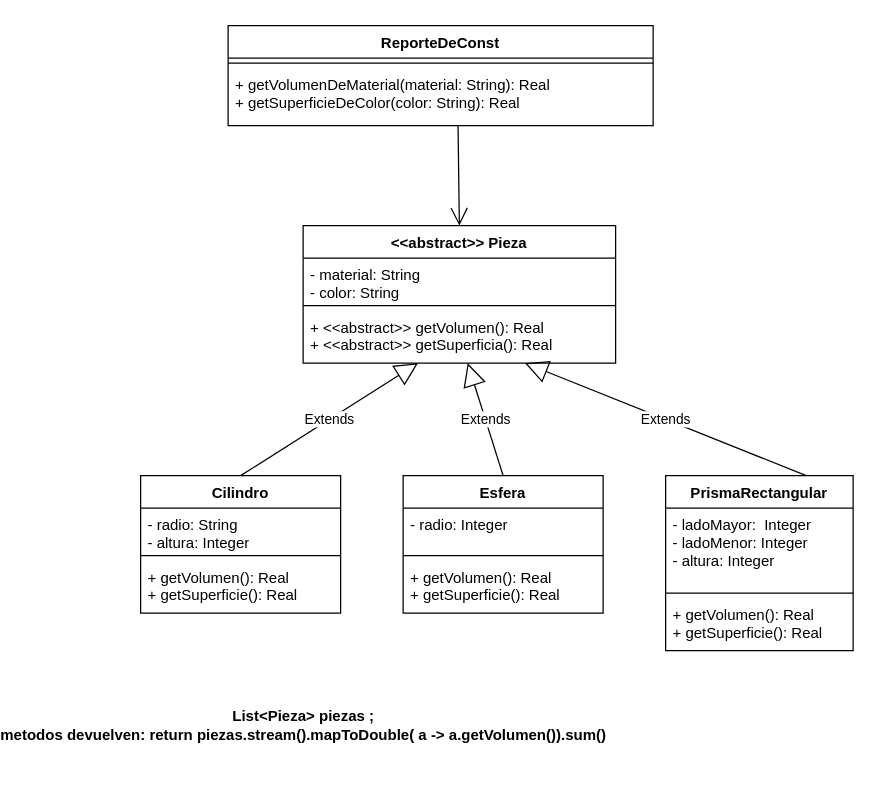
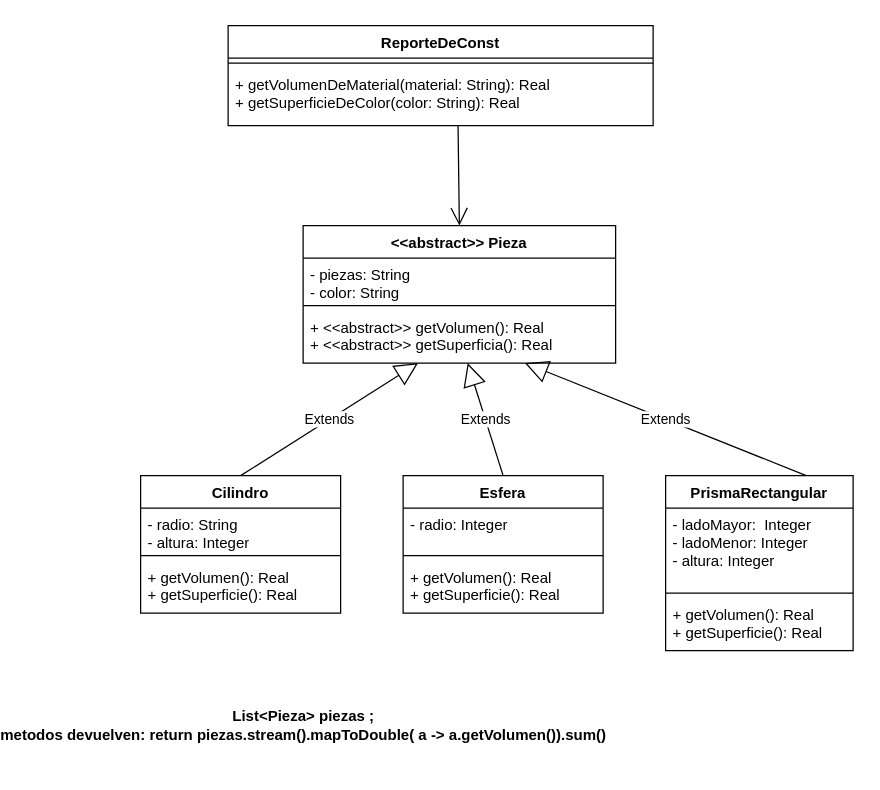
  <mxCell id="0" />
  <mxCell id="1" parent="0" />
  <mxCell id="2" value="ReporteDeConst" style="swimlane;fontStyle=1;align=center;verticalAlign=top;childLayout=stackLayout;horizontal=1;startSize=26;horizontalStack=0;resizeParent=1;resizeParentMax=0;resizeLast=0;collapsible=1;marginBottom=0;whiteSpace=wrap;html=1;" parent="1" vertex="1"><mxGeometry x="140" y="20" width="340" height="80" as="geometry" /></mxCell>
  <mxCell id="3" value="" style="line;strokeWidth=1;fillColor=none;align=left;verticalAlign=middle;spacingTop=-1;spacingLeft=3;spacingRight=3;rotatable=0;labelPosition=right;points=[];portConstraint=eastwest;strokeColor=inherit;" parent="2" vertex="1"><mxGeometry y="26" width="340" height="8" as="geometry" /></mxCell>
  <mxCell id="4" value="+ getVolumenDeMaterial(material: String): Real&lt;br&gt;+ getSuperficieDeColor(color: String): Real" style="text;strokeColor=none;fillColor=none;align=left;verticalAlign=top;spacingLeft=4;spacingRight=4;overflow=hidden;rotatable=0;points=[[0,0.5],[1,0.5]];portConstraint=eastwest;whiteSpace=wrap;html=1;" parent="2" vertex="1"><mxGeometry y="34" width="340" height="46" as="geometry" /></mxCell>
  <mxCell id="5" value="Cilindro&lt;br&gt;" style="swimlane;fontStyle=1;align=center;verticalAlign=top;childLayout=stackLayout;horizontal=1;startSize=26;horizontalStack=0;resizeParent=1;resizeParentMax=0;resizeLast=0;collapsible=1;marginBottom=0;whiteSpace=wrap;html=1;" parent="1" vertex="1"><mxGeometry x="70" y="380" width="160" height="110" as="geometry" /></mxCell>
  <mxCell id="6" value="- radio: String&lt;br&gt;- altura: Integer" style="text;strokeColor=none;fillColor=none;align=left;verticalAlign=top;spacingLeft=4;spacingRight=4;overflow=hidden;rotatable=0;points=[[0,0.5],[1,0.5]];portConstraint=eastwest;whiteSpace=wrap;html=1;" parent="5" vertex="1"><mxGeometry y="26" width="160" height="34" as="geometry" /></mxCell>
  <mxCell id="7" value="" style="line;strokeWidth=1;fillColor=none;align=left;verticalAlign=middle;spacingTop=-1;spacingLeft=3;spacingRight=3;rotatable=0;labelPosition=right;points=[];portConstraint=eastwest;strokeColor=inherit;" parent="5" vertex="1"><mxGeometry y="60" width="160" height="8" as="geometry" /></mxCell>
  <mxCell id="8" value="+ getVolumen(): Real&lt;br&gt;+ getSuperficie(): Real" style="text;strokeColor=none;fillColor=none;align=left;verticalAlign=top;spacingLeft=4;spacingRight=4;overflow=hidden;rotatable=0;points=[[0,0.5],[1,0.5]];portConstraint=eastwest;whiteSpace=wrap;html=1;" parent="5" vertex="1"><mxGeometry y="68" width="160" height="42" as="geometry" /></mxCell>
  <mxCell id="9" value="" style="endArrow=open;endFill=1;endSize=12;html=1;rounded=0;exitX=0.541;exitY=1;exitDx=0;exitDy=0;exitPerimeter=0;entryX=0.5;entryY=0;entryDx=0;entryDy=0;" parent="1" source="4" target="18" edge="1"><mxGeometry width="160" relative="1" as="geometry"><mxPoint x="330" y="90" as="sourcePoint" /><mxPoint x="330.734" y="190" as="targetPoint" /></mxGeometry></mxCell>
  <mxCell id="10" value="Esfera" style="swimlane;fontStyle=1;align=center;verticalAlign=top;childLayout=stackLayout;horizontal=1;startSize=26;horizontalStack=0;resizeParent=1;resizeParentMax=0;resizeLast=0;collapsible=1;marginBottom=0;whiteSpace=wrap;html=1;" parent="1" vertex="1"><mxGeometry x="280" y="380" width="160" height="110" as="geometry" /></mxCell>
  <mxCell id="11" value="- radio: Integer" style="text;strokeColor=none;fillColor=none;align=left;verticalAlign=top;spacingLeft=4;spacingRight=4;overflow=hidden;rotatable=0;points=[[0,0.5],[1,0.5]];portConstraint=eastwest;whiteSpace=wrap;html=1;" parent="10" vertex="1"><mxGeometry y="26" width="160" height="34" as="geometry" /></mxCell>
  <mxCell id="12" value="" style="line;strokeWidth=1;fillColor=none;align=left;verticalAlign=middle;spacingTop=-1;spacingLeft=3;spacingRight=3;rotatable=0;labelPosition=right;points=[];portConstraint=eastwest;strokeColor=inherit;" parent="10" vertex="1"><mxGeometry y="60" width="160" height="8" as="geometry" /></mxCell>
  <mxCell id="13" value="+ getVolumen(): Real&lt;br&gt;+ getSuperficie(): Real" style="text;strokeColor=none;fillColor=none;align=left;verticalAlign=top;spacingLeft=4;spacingRight=4;overflow=hidden;rotatable=0;points=[[0,0.5],[1,0.5]];portConstraint=eastwest;whiteSpace=wrap;html=1;" parent="10" vertex="1"><mxGeometry y="68" width="160" height="42" as="geometry" /></mxCell>
  <mxCell id="14" value="PrismaRectangular" style="swimlane;fontStyle=1;align=center;verticalAlign=top;childLayout=stackLayout;horizontal=1;startSize=26;horizontalStack=0;resizeParent=1;resizeParentMax=0;resizeLast=0;collapsible=1;marginBottom=0;whiteSpace=wrap;html=1;" parent="1" vertex="1"><mxGeometry x="490" y="380" width="150" height="140" as="geometry" /></mxCell>
  <mxCell id="15" value="- ladoMayor:&amp;nbsp; Integer&lt;br&gt;- ladoMenor: Integer&lt;br&gt;- altura: Integer" style="text;strokeColor=none;fillColor=none;align=left;verticalAlign=top;spacingLeft=4;spacingRight=4;overflow=hidden;rotatable=0;points=[[0,0.5],[1,0.5]];portConstraint=eastwest;whiteSpace=wrap;html=1;" parent="14" vertex="1"><mxGeometry y="26" width="150" height="64" as="geometry" /></mxCell>
  <mxCell id="16" value="" style="line;strokeWidth=1;fillColor=none;align=left;verticalAlign=middle;spacingTop=-1;spacingLeft=3;spacingRight=3;rotatable=0;labelPosition=right;points=[];portConstraint=eastwest;strokeColor=inherit;" parent="14" vertex="1"><mxGeometry y="90" width="150" height="8" as="geometry" /></mxCell>
  <mxCell id="17" value="+ getVolumen(): Real&lt;br&gt;+ getSuperficie(): Real" style="text;strokeColor=none;fillColor=none;align=left;verticalAlign=top;spacingLeft=4;spacingRight=4;overflow=hidden;rotatable=0;points=[[0,0.5],[1,0.5]];portConstraint=eastwest;whiteSpace=wrap;html=1;" parent="14" vertex="1"><mxGeometry y="98" width="150" height="42" as="geometry" /></mxCell>
  <mxCell id="18" value="&amp;lt;&amp;lt;abstract&amp;gt;&amp;gt; Pieza" style="swimlane;fontStyle=1;align=center;verticalAlign=top;childLayout=stackLayout;horizontal=1;startSize=26;horizontalStack=0;resizeParent=1;resizeParentMax=0;resizeLast=0;collapsible=1;marginBottom=0;whiteSpace=wrap;html=1;" parent="1" vertex="1"><mxGeometry x="200" y="180" width="250" height="110" as="geometry" /></mxCell>
- <mxCell id="19" value="- material: String&lt;br&gt;- color: String" style="text;strokeColor=none;fillColor=none;align=left;verticalAlign=top;spacingLeft=4;spacingRight=4;overflow=hidden;rotatable=0;points=[[0,0.5],[1,0.5]];portConstraint=eastwest;whiteSpace=wrap;html=1;" parent="18" vertex="1"><mxGeometry y="26" width="250" height="34" as="geometry" /></mxCell>
+ <mxCell id="19" value="- piezas: String&lt;br&gt;- color: String" style="text;strokeColor=none;fillColor=none;align=left;verticalAlign=top;spacingLeft=4;spacingRight=4;overflow=hidden;rotatable=0;points=[[0,0.5],[1,0.5]];portConstraint=eastwest;whiteSpace=wrap;html=1;" parent="18" vertex="1"><mxGeometry y="26" width="250" height="34" as="geometry" /></mxCell>
  <mxCell id="20" value="" style="line;strokeWidth=1;fillColor=none;align=left;verticalAlign=middle;spacingTop=-1;spacingLeft=3;spacingRight=3;rotatable=0;labelPosition=right;points=[];portConstraint=eastwest;strokeColor=inherit;" parent="18" vertex="1"><mxGeometry y="60" width="250" height="8" as="geometry" /></mxCell>
  <mxCell id="21" value="+ &amp;lt;&amp;lt;abstract&amp;gt;&amp;gt; getVolumen(): Real&lt;br&gt;+ &amp;lt;&amp;lt;abstract&amp;gt;&amp;gt; getSuperficia(): Real" style="text;strokeColor=none;fillColor=none;align=left;verticalAlign=top;spacingLeft=4;spacingRight=4;overflow=hidden;rotatable=0;points=[[0,0.5],[1,0.5]];portConstraint=eastwest;whiteSpace=wrap;html=1;" parent="18" vertex="1"><mxGeometry y="68" width="250" height="42" as="geometry" /></mxCell>
  <mxCell id="22" value="Extends" style="endArrow=block;endSize=16;endFill=0;html=1;rounded=0;exitX=0.5;exitY=0;exitDx=0;exitDy=0;" parent="1" source="5" target="21" edge="1"><mxGeometry width="160" relative="1" as="geometry"><mxPoint x="180" y="340" as="sourcePoint" /><mxPoint x="340" y="340" as="targetPoint" /></mxGeometry></mxCell>
  <mxCell id="23" value="Extends" style="endArrow=block;endSize=16;endFill=0;html=1;rounded=0;exitX=0.5;exitY=0;exitDx=0;exitDy=0;" parent="1" source="10" target="21" edge="1"><mxGeometry width="160" relative="1" as="geometry"><mxPoint x="160" y="390" as="sourcePoint" /><mxPoint x="340" y="300" as="targetPoint" /></mxGeometry></mxCell>
  <mxCell id="24" value="Extends" style="endArrow=block;endSize=16;endFill=0;html=1;rounded=0;exitX=0.75;exitY=0;exitDx=0;exitDy=0;" parent="1" source="14" target="21" edge="1"><mxGeometry width="160" relative="1" as="geometry"><mxPoint x="490" y="378" as="sourcePoint" /><mxPoint x="607" y="290" as="targetPoint" /></mxGeometry></mxCell>
  <mxCell id="25" value="List&amp;lt;Pieza&amp;gt; piezas ;&lt;br&gt;metodos devuelven: return piezas.stream().mapToDouble( a -&amp;gt; a.getVolumen()).sum()" style="text;align=center;fontStyle=1;verticalAlign=middle;spacingLeft=3;spacingRight=3;strokeColor=none;rotatable=0;points=[[0,0.5],[1,0.5]];portConstraint=eastwest;html=1;" parent="1" vertex="1"><mxGeometry x="20" y="550" width="360" height="60" as="geometry" /></mxCell>
